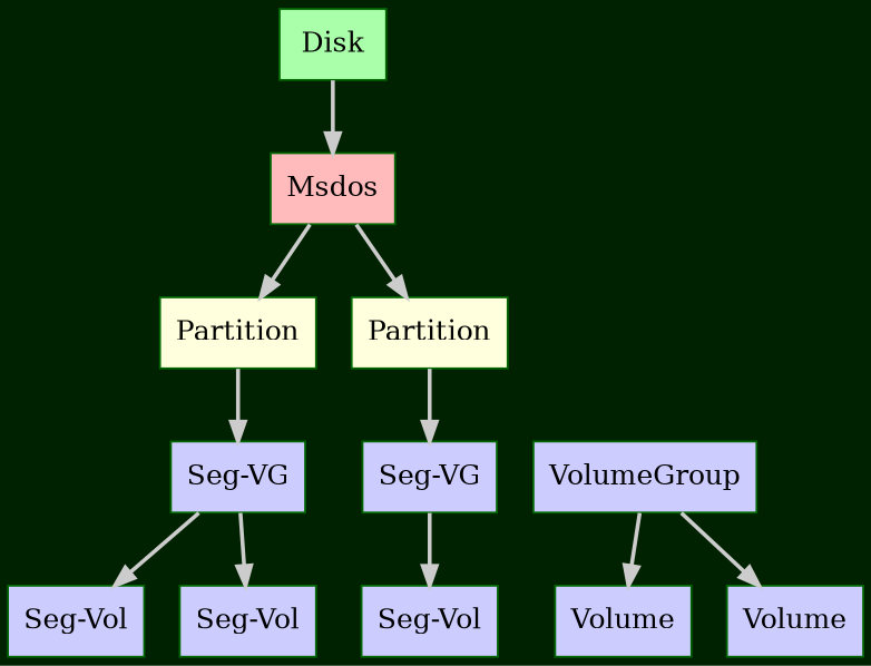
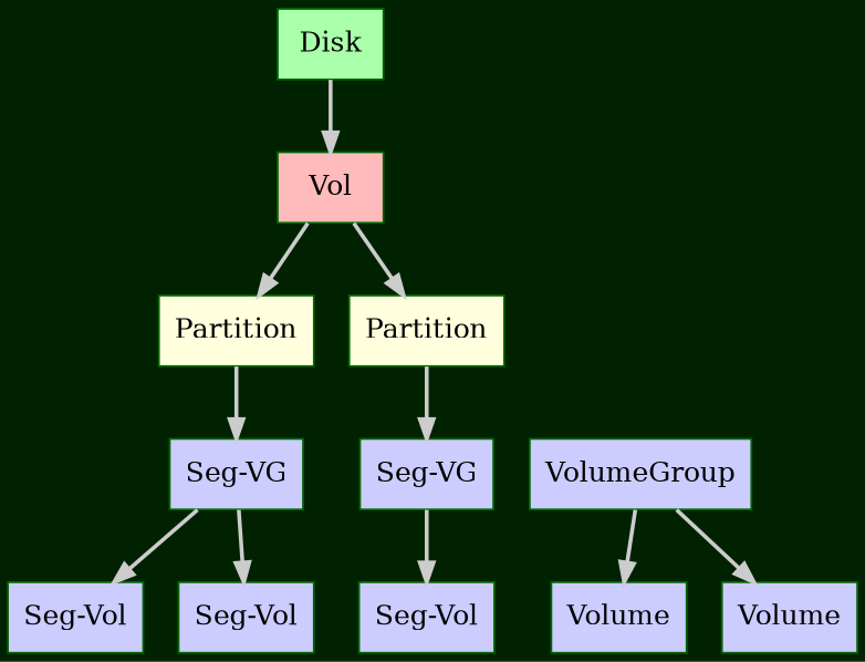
  digraph {
    bgcolor="#002200"
    color=white
    rankdir=TB
    node [color=darkgreen fillcolor="#ccccff" shape=record style=filled]
    edge [color="#cccccc" penwidth=2.0]
    n1 [label="Seg-VG"]
    n2 [label="Seg-VG"]
    n3 [label=VolumeGroup]
    Disk [fillcolor="#aaffaa"]
-   Msdos [fillcolor="#ffbbbb"]
+   Msdos [fillcolor="#ffbbbb" label=Vol]
    n6 [fillcolor="#ffffdd" label=Partition]
    n7 [fillcolor="#ffffdd" label=Partition]
    n8 [label="Seg-Vol"]
    n9 [label="Seg-Vol"]
    n10 [label="Seg-Vol"]
    n11 [label=Volume]
    n12 [label=Volume]
    subgraph sub_1 {
      rank=same
      n1
      n2
      n3
    }
    n1 -> n8
    n1 -> n9
    n2 -> n10
    n3 -> n11
    n3 -> n12
    Disk -> Msdos
    Msdos -> n6
    Msdos -> n7
    n6 -> n1
    n7 -> n2
  }
